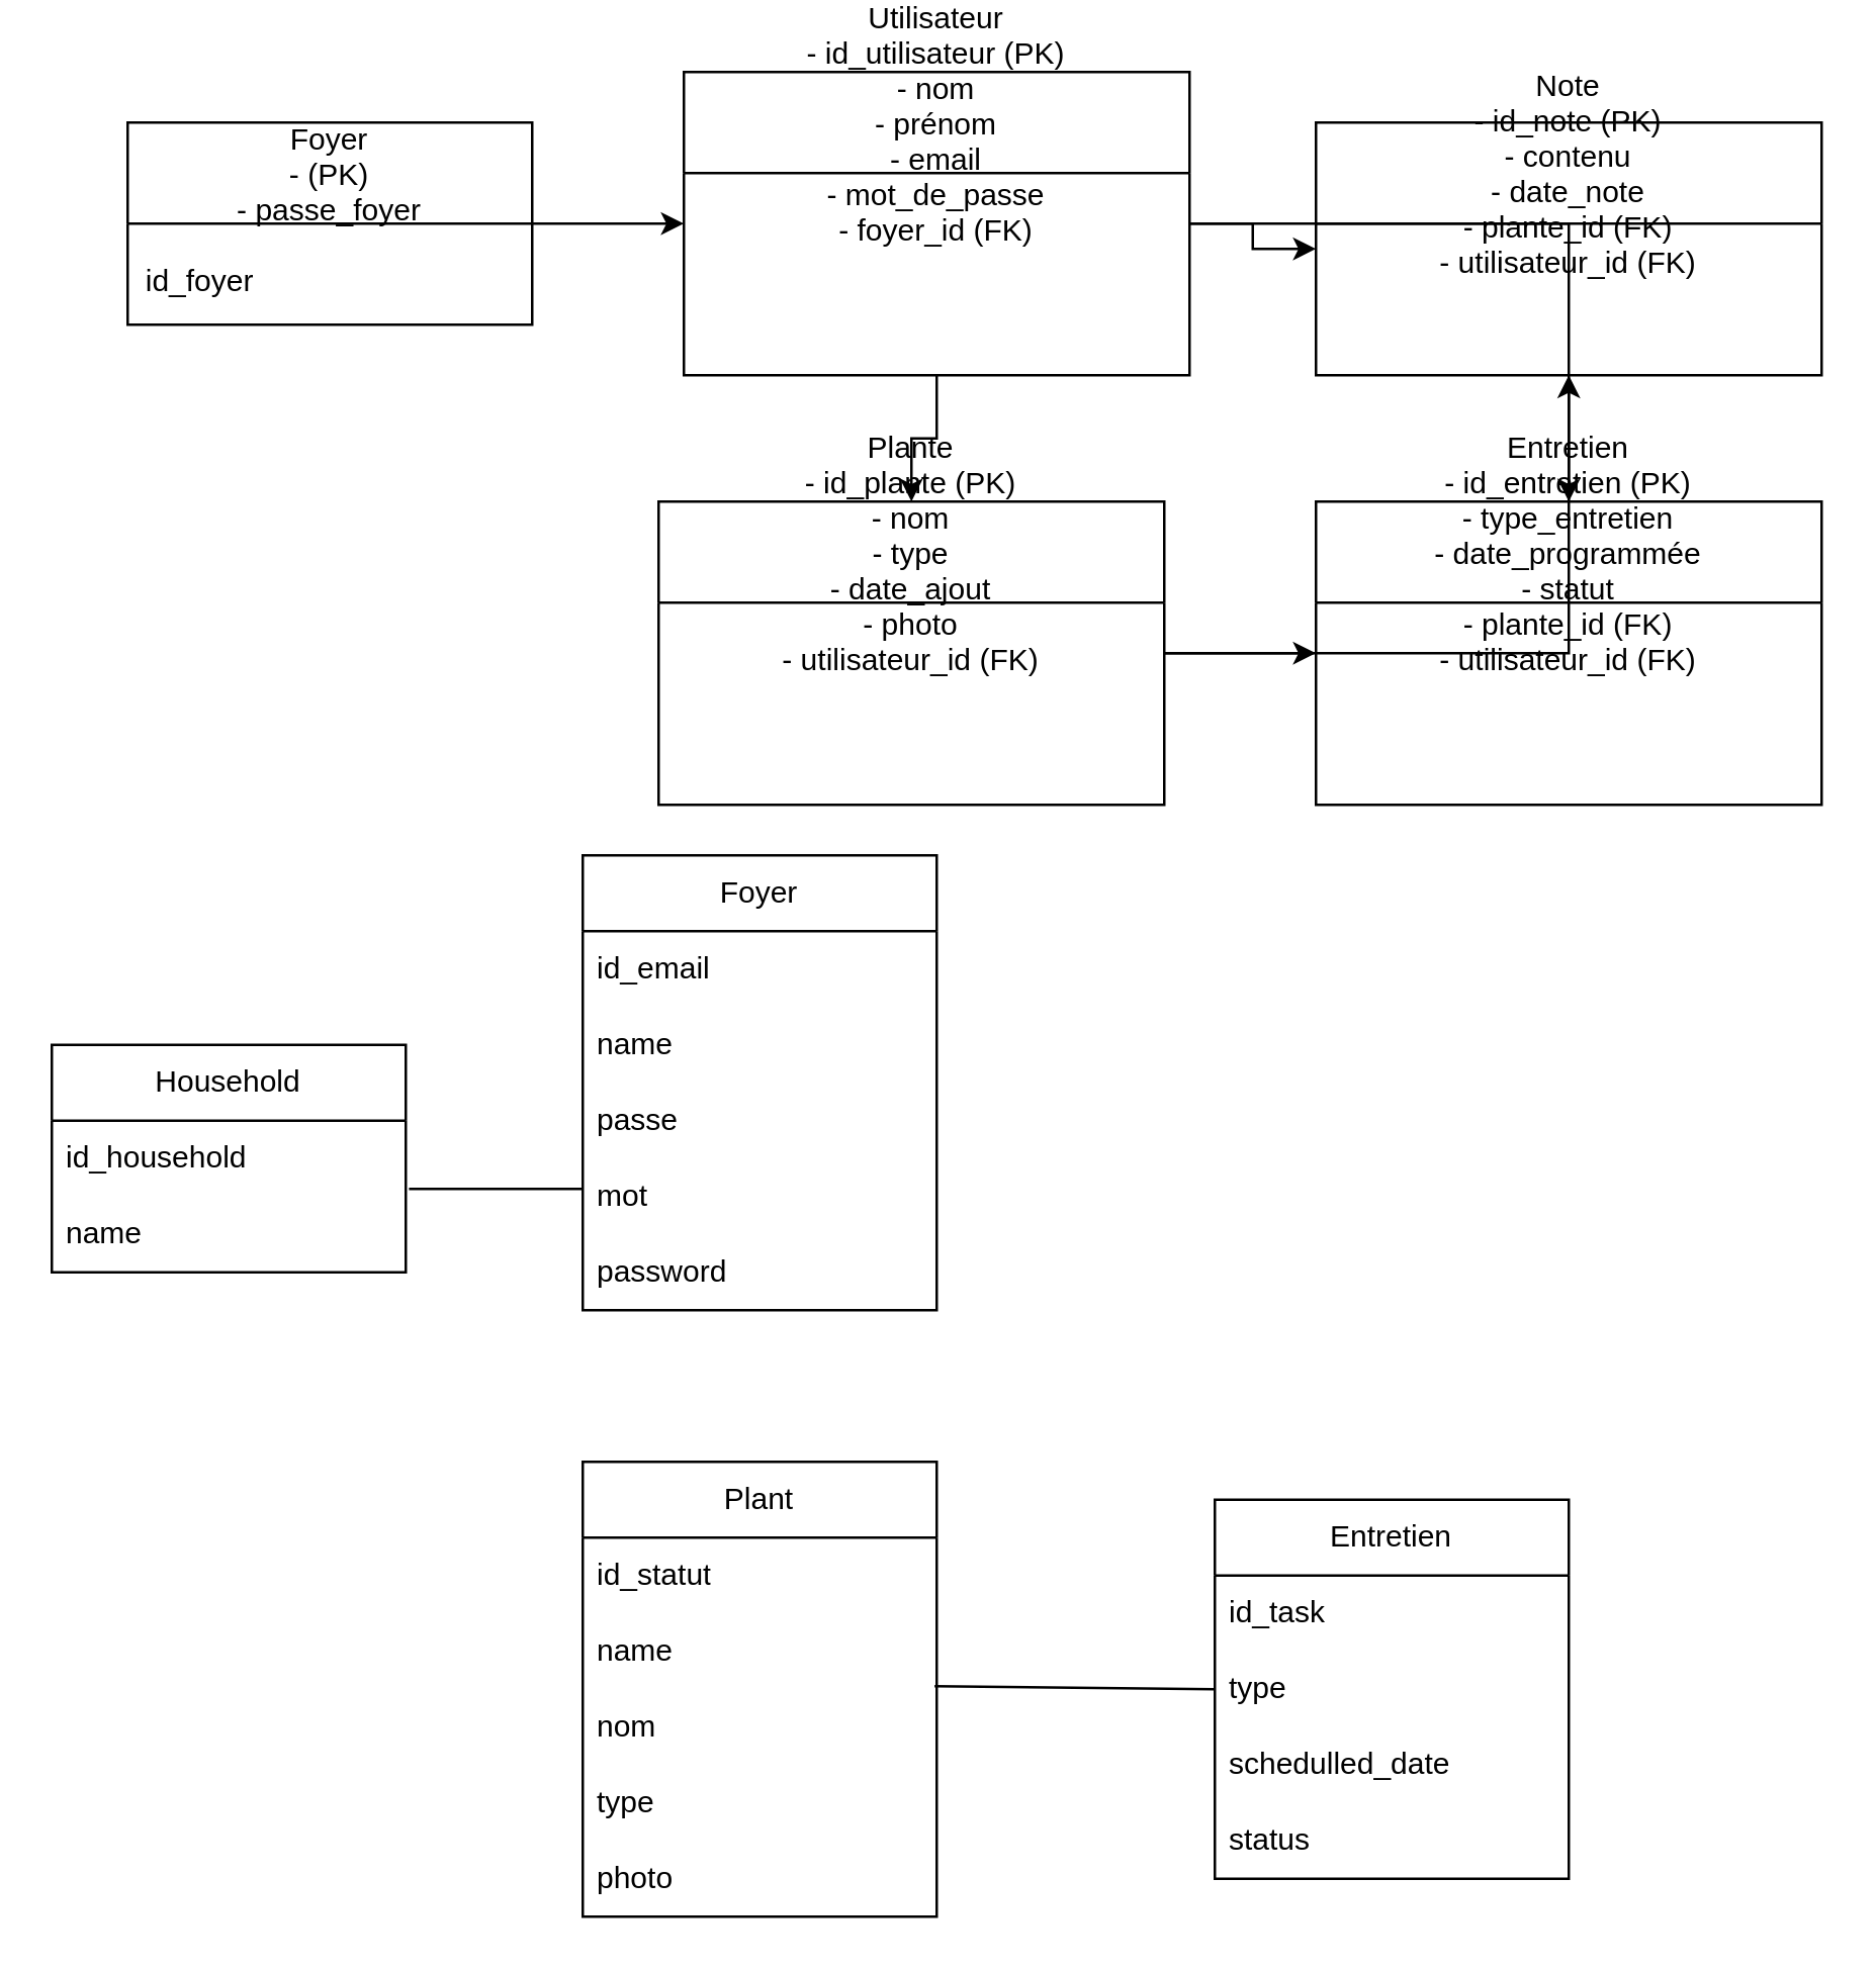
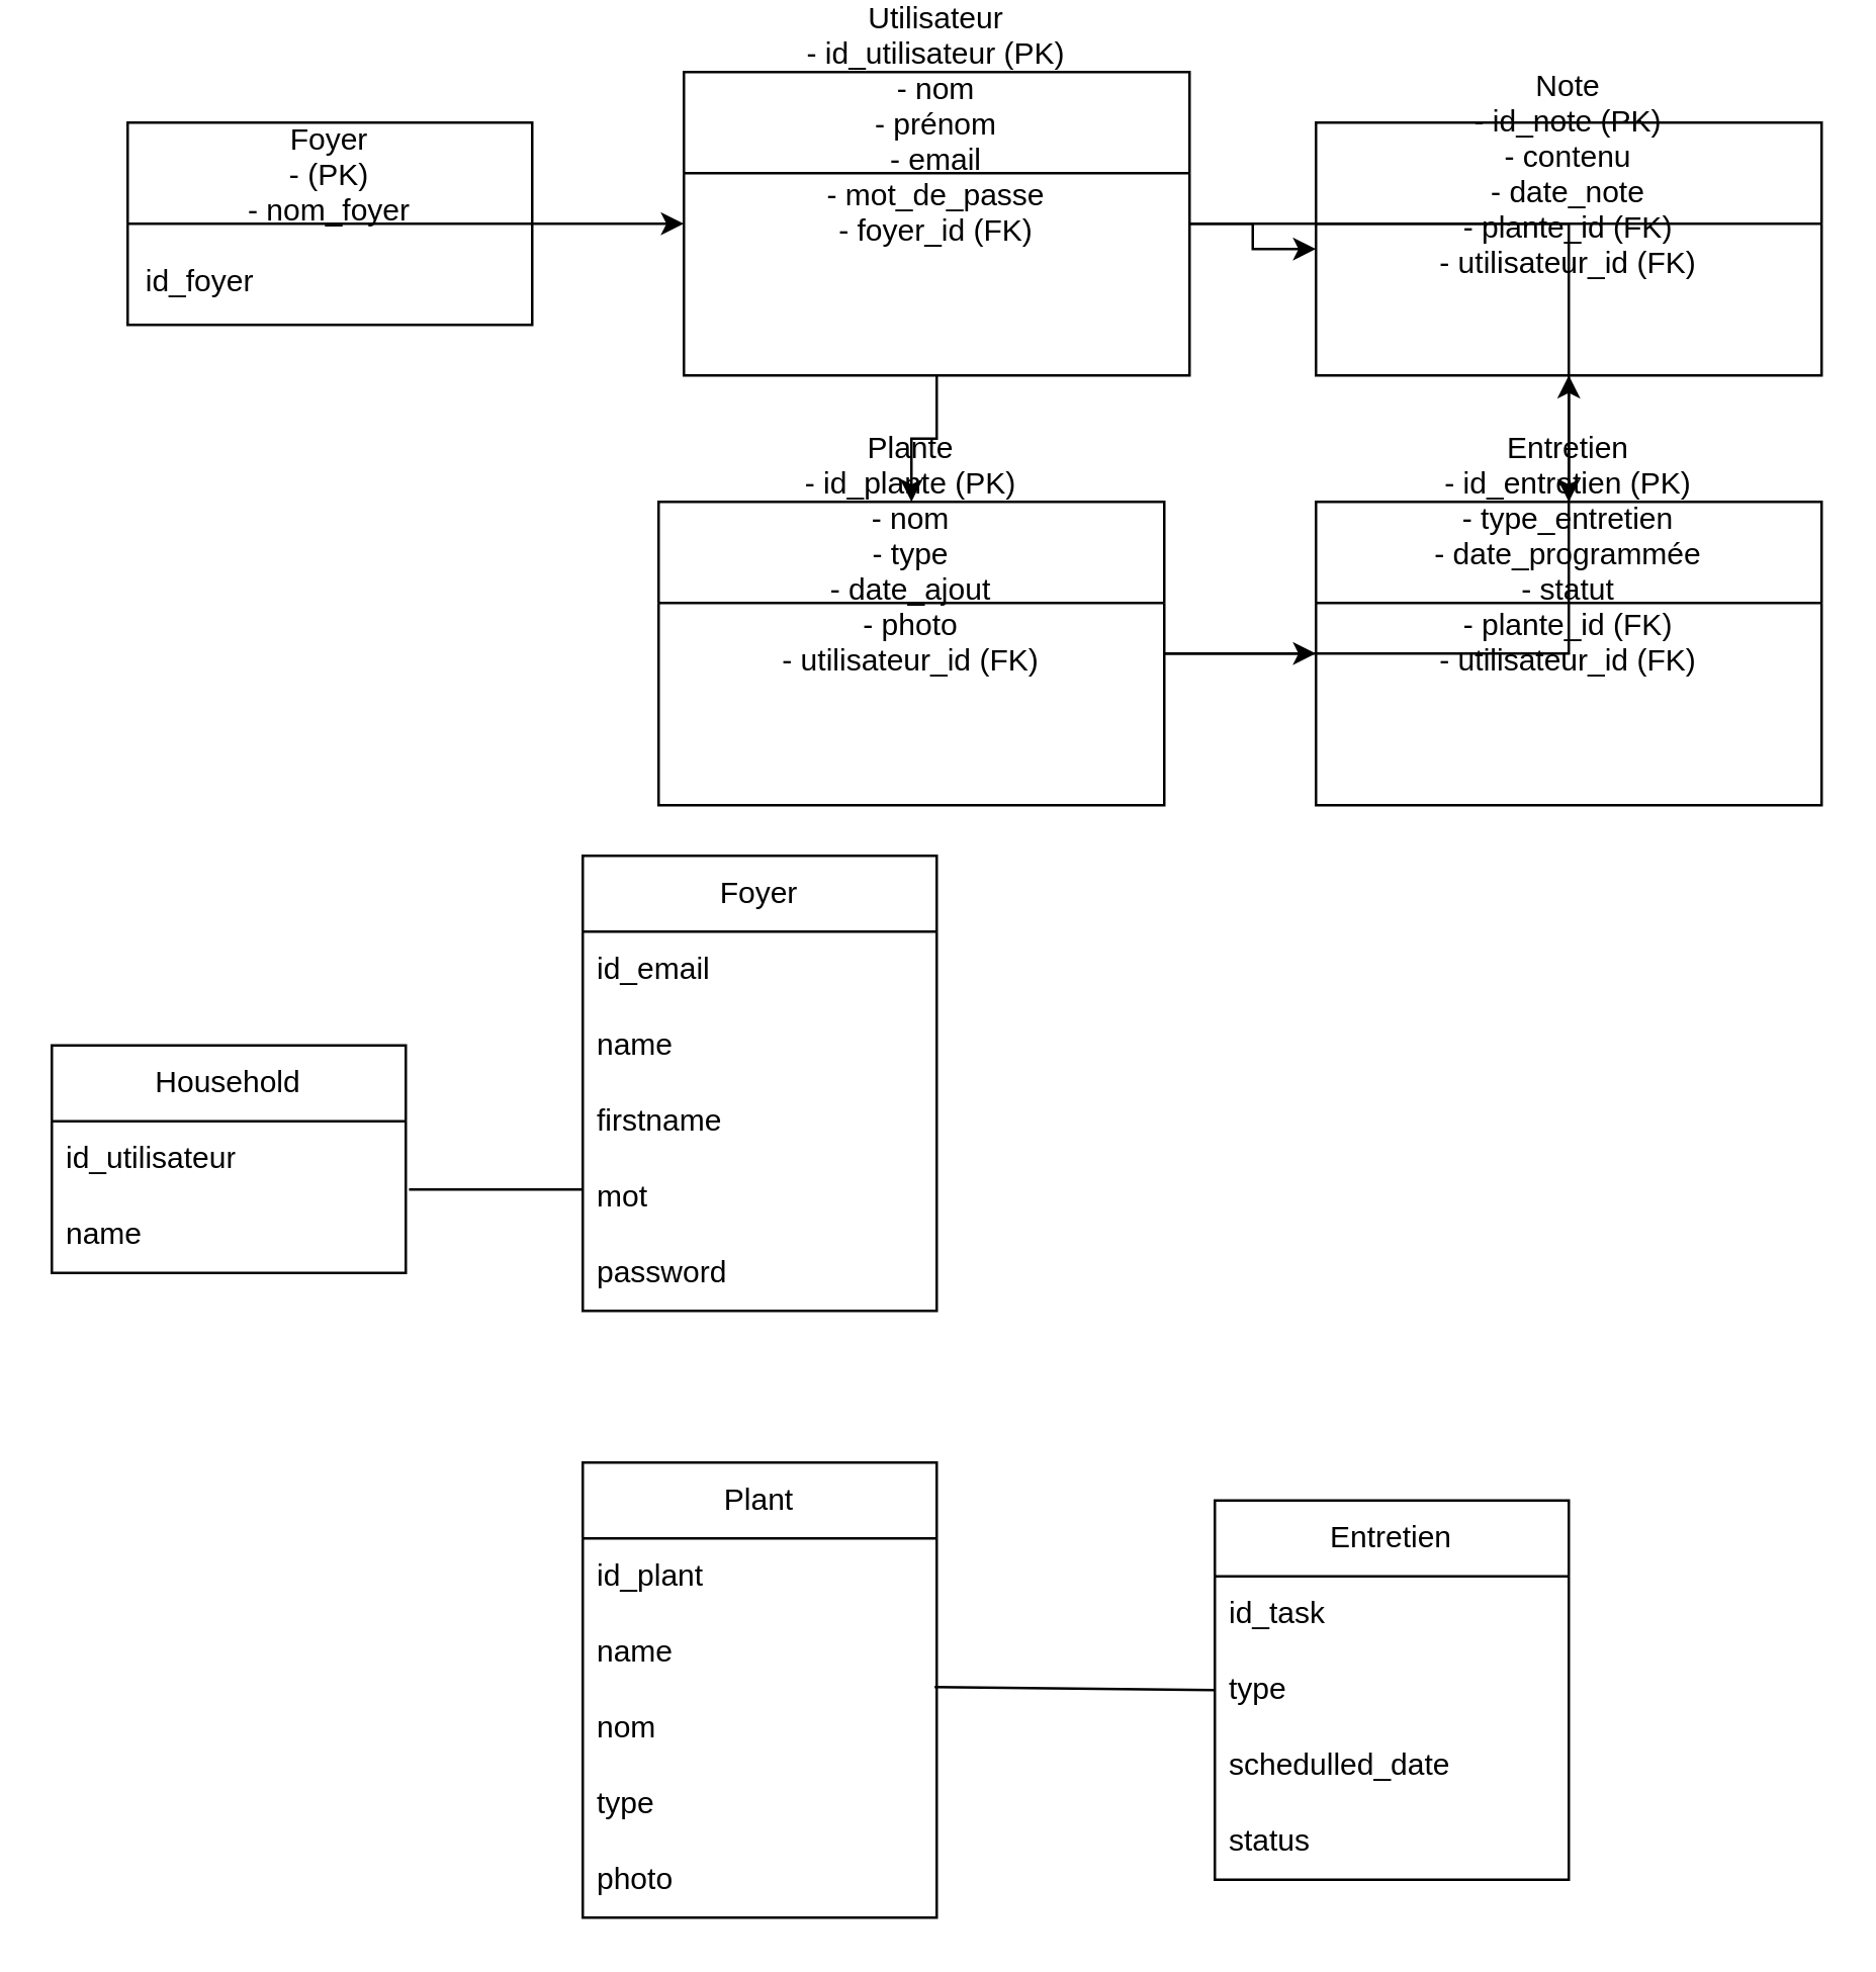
  <mxCell id="0" />
  <mxCell id="1" parent="0" />
- <mxCell id="2" value="Foyer&#10;- (PK)&#10;- passe_foyer" style="shape=swimlane" parent="1" vertex="1"><mxGeometry x="50" y="40" width="160" height="80" as="geometry" /></mxCell>
+ <mxCell id="2" value="Foyer&#10;- (PK)&#10;- nom_foyer" style="shape=swimlane" parent="1" vertex="1"><mxGeometry x="50" y="40" width="160" height="80" as="geometry" /></mxCell>
  <mxCell id="3" value="Utilisateur&#10;- id_utilisateur (PK)&#10;- nom&#10;- prénom&#10;- email&#10;- mot_de_passe&#10;- foyer_id (FK)" style="shape=swimlane" parent="1" vertex="1"><mxGeometry x="270" y="20" width="200" height="120" as="geometry" /></mxCell>
  <mxCell id="4" value="Plante&#10;- id_plante (PK)&#10;- nom&#10;- type&#10;- date_ajout&#10;- photo&#10;- utilisateur_id (FK)" style="shape=swimlane" parent="1" vertex="1"><mxGeometry x="260" y="190" width="200" height="120" as="geometry" /></mxCell>
  <mxCell id="5" value="Entretien&#10;- id_entretien (PK)&#10;- type_entretien&#10;- date_programmée&#10;- statut&#10;- plante_id (FK)&#10;- utilisateur_id (FK)" style="shape=swimlane" parent="1" vertex="1"><mxGeometry x="520" y="190" width="200" height="120" as="geometry" /></mxCell>
  <mxCell id="6" value="Note&#10;- id_note (PK)&#10;- contenu&#10;- date_note&#10;- plante_id (FK)&#10;- utilisateur_id (FK)" style="shape=swimlane" parent="1" vertex="1"><mxGeometry x="520" y="40" width="200" height="100" as="geometry" /></mxCell>
  <mxCell id="7" style="edgeStyle=orthogonalEdgeStyle;rounded=0;" parent="1" source="2" target="3" edge="1"><mxGeometry relative="1" as="geometry" /></mxCell>
  <mxCell id="8" style="edgeStyle=orthogonalEdgeStyle;rounded=0;" parent="1" source="3" target="4" edge="1"><mxGeometry relative="1" as="geometry" /></mxCell>
  <mxCell id="9" style="edgeStyle=orthogonalEdgeStyle;rounded=0;" parent="1" source="4" target="5" edge="1"><mxGeometry relative="1" as="geometry" /></mxCell>
  <mxCell id="10" style="edgeStyle=orthogonalEdgeStyle;rounded=0;" parent="1" source="4" target="6" edge="1"><mxGeometry relative="1" as="geometry" /></mxCell>
  <mxCell id="11" style="edgeStyle=orthogonalEdgeStyle;rounded=0;" parent="1" source="3" target="5" edge="1"><mxGeometry relative="1" as="geometry" /></mxCell>
  <mxCell id="12" style="edgeStyle=orthogonalEdgeStyle;rounded=0;" parent="1" source="3" target="6" edge="1"><mxGeometry relative="1" as="geometry" /></mxCell>
  <mxCell id="13" value="id_foyer&amp;nbsp;" style="text;html=1;align=center;verticalAlign=middle;resizable=0;points=[];autosize=1;strokeColor=none;fillColor=none;" vertex="1" parent="1"><mxGeometry x="45" y="88" width="70" height="30" as="geometry" /></mxCell>
  <mxCell id="14" value="Foyer" style="swimlane;fontStyle=0;childLayout=stackLayout;horizontal=1;startSize=30;horizontalStack=0;resizeParent=1;resizeParentMax=0;resizeLast=0;collapsible=1;marginBottom=0;whiteSpace=wrap;html=1;" vertex="1" parent="1"><mxGeometry x="230" y="330" width="140" height="180" as="geometry" /></mxCell>
  <mxCell id="15" value="id_email" style="text;strokeColor=none;fillColor=none;align=left;verticalAlign=middle;spacingLeft=4;spacingRight=4;overflow=hidden;points=[[0,0.5],[1,0.5]];portConstraint=eastwest;rotatable=0;whiteSpace=wrap;html=1;" vertex="1" parent="14"><mxGeometry y="30" width="140" height="30" as="geometry" /></mxCell>
  <mxCell id="16" value="name" style="text;strokeColor=none;fillColor=none;align=left;verticalAlign=middle;spacingLeft=4;spacingRight=4;overflow=hidden;points=[[0,0.5],[1,0.5]];portConstraint=eastwest;rotatable=0;whiteSpace=wrap;html=1;" vertex="1" parent="14"><mxGeometry y="60" width="140" height="30" as="geometry" /></mxCell>
- <mxCell id="17" value="passe" style="text;strokeColor=none;fillColor=none;align=left;verticalAlign=middle;spacingLeft=4;spacingRight=4;overflow=hidden;points=[[0,0.5],[1,0.5]];portConstraint=eastwest;rotatable=0;whiteSpace=wrap;html=1;" vertex="1" parent="14"><mxGeometry y="90" width="140" height="30" as="geometry" /></mxCell>
+ <mxCell id="17" value="firstname" style="text;strokeColor=none;fillColor=none;align=left;verticalAlign=middle;spacingLeft=4;spacingRight=4;overflow=hidden;points=[[0,0.5],[1,0.5]];portConstraint=eastwest;rotatable=0;whiteSpace=wrap;html=1;" vertex="1" parent="14"><mxGeometry y="90" width="140" height="30" as="geometry" /></mxCell>
  <mxCell id="18" value="mot" style="text;strokeColor=none;fillColor=none;align=left;verticalAlign=middle;spacingLeft=4;spacingRight=4;overflow=hidden;points=[[0,0.5],[1,0.5]];portConstraint=eastwest;rotatable=0;whiteSpace=wrap;html=1;" vertex="1" parent="14"><mxGeometry y="120" width="140" height="30" as="geometry" /></mxCell>
  <mxCell id="19" value="password" style="text;strokeColor=none;fillColor=none;align=left;verticalAlign=middle;spacingLeft=4;spacingRight=4;overflow=hidden;points=[[0,0.5],[1,0.5]];portConstraint=eastwest;rotatable=0;whiteSpace=wrap;html=1;" vertex="1" parent="14"><mxGeometry y="150" width="140" height="30" as="geometry" /></mxCell>
  <mxCell id="20" value="Plant" style="swimlane;fontStyle=0;childLayout=stackLayout;horizontal=1;startSize=30;horizontalStack=0;resizeParent=1;resizeParentMax=0;resizeLast=0;collapsible=1;marginBottom=0;whiteSpace=wrap;html=1;" vertex="1" parent="1"><mxGeometry x="230" y="570" width="140" height="180" as="geometry" /></mxCell>
- <mxCell id="21" value="id_statut" style="text;strokeColor=none;fillColor=none;align=left;verticalAlign=middle;spacingLeft=4;spacingRight=4;overflow=hidden;points=[[0,0.5],[1,0.5]];portConstraint=eastwest;rotatable=0;whiteSpace=wrap;html=1;" vertex="1" parent="20"><mxGeometry y="30" width="140" height="30" as="geometry" /></mxCell>
+ <mxCell id="21" value="id_plant" style="text;strokeColor=none;fillColor=none;align=left;verticalAlign=middle;spacingLeft=4;spacingRight=4;overflow=hidden;points=[[0,0.5],[1,0.5]];portConstraint=eastwest;rotatable=0;whiteSpace=wrap;html=1;" vertex="1" parent="20"><mxGeometry y="30" width="140" height="30" as="geometry" /></mxCell>
  <mxCell id="22" value="name" style="text;strokeColor=none;fillColor=none;align=left;verticalAlign=middle;spacingLeft=4;spacingRight=4;overflow=hidden;points=[[0,0.5],[1,0.5]];portConstraint=eastwest;rotatable=0;whiteSpace=wrap;html=1;" vertex="1" parent="20"><mxGeometry y="60" width="140" height="30" as="geometry" /></mxCell>
  <mxCell id="23" value="nom" style="text;strokeColor=none;fillColor=none;align=left;verticalAlign=middle;spacingLeft=4;spacingRight=4;overflow=hidden;points=[[0,0.5],[1,0.5]];portConstraint=eastwest;rotatable=0;whiteSpace=wrap;html=1;" vertex="1" parent="20"><mxGeometry y="90" width="140" height="30" as="geometry" /></mxCell>
  <mxCell id="24" value="type" style="text;strokeColor=none;fillColor=none;align=left;verticalAlign=middle;spacingLeft=4;spacingRight=4;overflow=hidden;points=[[0,0.5],[1,0.5]];portConstraint=eastwest;rotatable=0;whiteSpace=wrap;html=1;" vertex="1" parent="20"><mxGeometry y="120" width="140" height="30" as="geometry" /></mxCell>
  <mxCell id="25" value="photo" style="text;strokeColor=none;fillColor=none;align=left;verticalAlign=middle;spacingLeft=4;spacingRight=4;overflow=hidden;points=[[0,0.5],[1,0.5]];portConstraint=eastwest;rotatable=0;whiteSpace=wrap;html=1;" vertex="1" parent="20"><mxGeometry y="150" width="140" height="30" as="geometry" /></mxCell>
  <mxCell id="26" value="Entretien" style="swimlane;fontStyle=0;childLayout=stackLayout;horizontal=1;startSize=30;horizontalStack=0;resizeParent=1;resizeParentMax=0;resizeLast=0;collapsible=1;marginBottom=0;whiteSpace=wrap;html=1;" vertex="1" parent="1"><mxGeometry x="480" y="585" width="140" height="150" as="geometry" /></mxCell>
  <mxCell id="27" value="id_task" style="text;strokeColor=none;fillColor=none;align=left;verticalAlign=middle;spacingLeft=4;spacingRight=4;overflow=hidden;points=[[0,0.5],[1,0.5]];portConstraint=eastwest;rotatable=0;whiteSpace=wrap;html=1;" vertex="1" parent="26"><mxGeometry y="30" width="140" height="30" as="geometry" /></mxCell>
  <mxCell id="28" value="type&amp;nbsp;" style="text;strokeColor=none;fillColor=none;align=left;verticalAlign=middle;spacingLeft=4;spacingRight=4;overflow=hidden;points=[[0,0.5],[1,0.5]];portConstraint=eastwest;rotatable=0;whiteSpace=wrap;html=1;" vertex="1" parent="26"><mxGeometry y="60" width="140" height="30" as="geometry" /></mxCell>
  <mxCell id="29" value="schedulled_date" style="text;strokeColor=none;fillColor=none;align=left;verticalAlign=middle;spacingLeft=4;spacingRight=4;overflow=hidden;points=[[0,0.5],[1,0.5]];portConstraint=eastwest;rotatable=0;whiteSpace=wrap;html=1;" vertex="1" parent="26"><mxGeometry y="90" width="140" height="30" as="geometry" /></mxCell>
  <mxCell id="30" value="status" style="text;strokeColor=none;fillColor=none;align=left;verticalAlign=middle;spacingLeft=4;spacingRight=4;overflow=hidden;points=[[0,0.5],[1,0.5]];portConstraint=eastwest;rotatable=0;whiteSpace=wrap;html=1;" vertex="1" parent="26"><mxGeometry y="120" width="140" height="30" as="geometry" /></mxCell>
  <mxCell id="31" value="Household" style="swimlane;fontStyle=0;childLayout=stackLayout;horizontal=1;startSize=30;horizontalStack=0;resizeParent=1;resizeParentMax=0;resizeLast=0;collapsible=1;marginBottom=0;whiteSpace=wrap;html=1;" vertex="1" parent="1"><mxGeometry x="20" y="405" width="140" height="90" as="geometry" /></mxCell>
- <mxCell id="32" value="id_household" style="text;strokeColor=none;fillColor=none;align=left;verticalAlign=middle;spacingLeft=4;spacingRight=4;overflow=hidden;points=[[0,0.5],[1,0.5]];portConstraint=eastwest;rotatable=0;whiteSpace=wrap;html=1;" vertex="1" parent="31"><mxGeometry y="30" width="140" height="30" as="geometry" /></mxCell>
+ <mxCell id="32" value="id_utilisateur" style="text;strokeColor=none;fillColor=none;align=left;verticalAlign=middle;spacingLeft=4;spacingRight=4;overflow=hidden;points=[[0,0.5],[1,0.5]];portConstraint=eastwest;rotatable=0;whiteSpace=wrap;html=1;" vertex="1" parent="31"><mxGeometry y="30" width="140" height="30" as="geometry" /></mxCell>
  <mxCell id="33" value="name" style="text;strokeColor=none;fillColor=none;align=left;verticalAlign=middle;spacingLeft=4;spacingRight=4;overflow=hidden;points=[[0,0.5],[1,0.5]];portConstraint=eastwest;rotatable=0;whiteSpace=wrap;html=1;" vertex="1" parent="31"><mxGeometry y="60" width="140" height="30" as="geometry" /></mxCell>
  <mxCell id="34" value="" style="endArrow=none;html=1;rounded=0;exitX=1.009;exitY=0.9;exitDx=0;exitDy=0;exitPerimeter=0;" edge="1" parent="1" source="32"><mxGeometry width="50" height="50" relative="1" as="geometry"><mxPoint x="180" y="452" as="sourcePoint" /><mxPoint x="230" y="462" as="targetPoint" /></mxGeometry></mxCell>
  <mxCell id="35" value="" style="endArrow=none;html=1;rounded=0;exitX=0.994;exitY=-0.04;exitDx=0;exitDy=0;exitPerimeter=0;entryX=0;entryY=0.5;entryDx=0;entryDy=0;" edge="1" parent="1" source="23" target="28"><mxGeometry width="50" height="50" relative="1" as="geometry"><mxPoint x="391" y="699.5" as="sourcePoint" /><mxPoint x="460" y="699.5" as="targetPoint" /></mxGeometry></mxCell>
